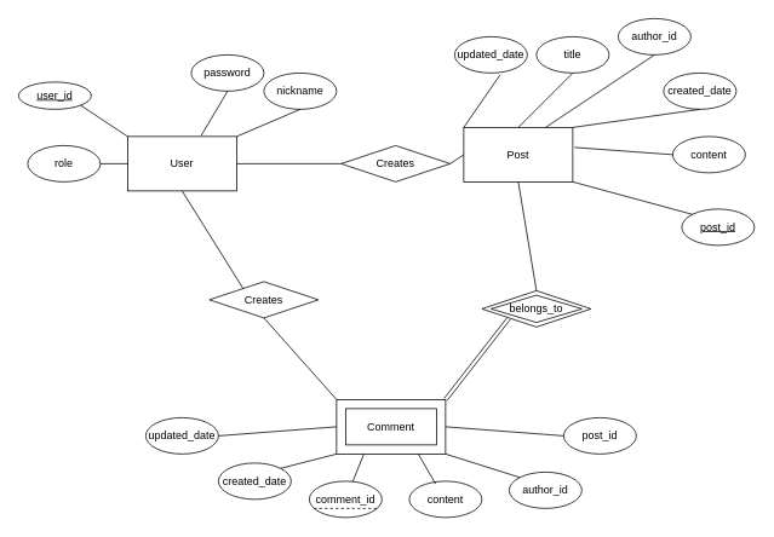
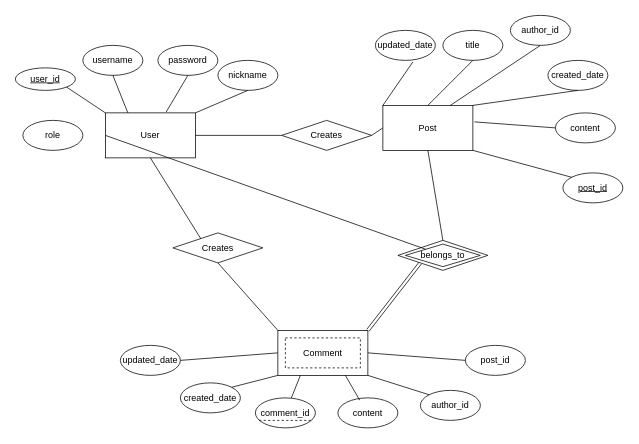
  <mxCell id="0" />
  <mxCell id="1" parent="0" />
  <mxCell id="2" value="User" style="rounded=0;whiteSpace=wrap;html=1;" parent="1" vertex="1"><mxGeometry x="140" y="150" width="120" height="60" as="geometry" /></mxCell>
  <mxCell id="3" value="Post" style="rounded=0;whiteSpace=wrap;html=1;" parent="1" vertex="1"><mxGeometry x="510" y="140" width="120" height="60" as="geometry" /></mxCell>
  <mxCell id="4" value="" style="rounded=0;whiteSpace=wrap;html=1;" parent="1" vertex="1"><mxGeometry x="370" y="440" width="120" height="60" as="geometry" /></mxCell>
  <mxCell id="5" value="Creates" style="rhombus;whiteSpace=wrap;html=1;" parent="1" vertex="1"><mxGeometry x="375" y="160" width="120" height="40" as="geometry" /></mxCell>
  <mxCell id="6" value="" style="endArrow=none;html=1;rounded=0;entryX=0;entryY=0.5;entryDx=0;entryDy=0;exitX=1;exitY=0.5;exitDx=0;exitDy=0;" parent="1" source="2" target="5" edge="1"><mxGeometry width="50" height="50" relative="1" as="geometry"><mxPoint x="290" y="220" as="sourcePoint" /><mxPoint x="330" y="200" as="targetPoint" /></mxGeometry></mxCell>
  <mxCell id="7" value="" style="endArrow=none;html=1;rounded=0;entryX=0;entryY=0.5;entryDx=0;entryDy=0;exitX=1;exitY=0.5;exitDx=0;exitDy=0;" parent="1" source="5" target="3" edge="1"><mxGeometry width="50" height="50" relative="1" as="geometry"><mxPoint x="530" y="230" as="sourcePoint" /><mxPoint x="620" y="179.5" as="targetPoint" /></mxGeometry></mxCell>
  <mxCell id="8" value="" style="endArrow=none;html=1;rounded=0;entryX=0.5;entryY=1;entryDx=0;entryDy=0;exitX=0.5;exitY=0;exitDx=0;exitDy=0;" parent="1" source="30" target="3" edge="1"><mxGeometry width="50" height="50" relative="1" as="geometry"><mxPoint x="594.876" y="324.489" as="sourcePoint" /><mxPoint x="655" y="220" as="targetPoint" /></mxGeometry></mxCell>
  <mxCell id="9" value="" style="shape=link;html=1;rounded=0;exitX=1;exitY=0;exitDx=0;exitDy=0;entryX=0;entryY=1;entryDx=0;entryDy=0;" parent="1" source="4" target="30" edge="1"><mxGeometry width="100" relative="1" as="geometry"><mxPoint x="390" y="310" as="sourcePoint" /><mxPoint x="568" y="362" as="targetPoint" /></mxGeometry></mxCell>
+ <mxCell id="10" value="username" style="ellipse;whiteSpace=wrap;html=1;" parent="1" vertex="1"><mxGeometry x="110" y="60" width="80" height="40" as="geometry" /></mxCell>
  <mxCell id="11" value="password&lt;span style=&quot;color: rgba(0, 0, 0, 0); font-family: monospace; font-size: 0px; text-align: start; text-wrap-mode: nowrap;&quot;&gt;%3CmxGraphModel%3E%3Croot%3E%3CmxCell%20id%3D%220%22%2F%3E%3CmxCell%20id%3D%221%22%20parent%3D%220%22%2F%3E%3CmxCell%20id%3D%222%22%20value%3D%22username%22%20style%3D%22ellipse%3BwhiteSpace%3Dwrap%3Bhtml%3D1%3B%22%20vertex%3D%221%22%20parent%3D%221%22%3E%3CmxGeometry%20x%3D%22370%22%20y%3D%22300%22%20width%3D%2280%22%20height%3D%2240%22%20as%3D%22geometry%22%2F%3E%3C%2FmxCell%3E%3C%2Froot%3E%3C%2FmxGraphModel%3E&lt;/span&gt;" style="ellipse;whiteSpace=wrap;html=1;" parent="1" vertex="1"><mxGeometry x="210" y="60" width="80" height="40" as="geometry" /></mxCell>
  <mxCell id="12" value="&lt;u&gt;user_id&lt;/u&gt;" style="ellipse;whiteSpace=wrap;html=1;" parent="1" vertex="1"><mxGeometry x="20" y="90" width="80" height="30" as="geometry" /></mxCell>
- <mxCell id="13" value="Comment" style="rounded=0;whiteSpace=wrap;html=1;" vertex="1" parent="1"><mxGeometry x="380" y="450" width="100" height="40" as="geometry" /></mxCell>
+ <mxCell id="13" value="Comment" style="rounded=0;whiteSpace=wrap;html=1;dashed=1;" vertex="1" parent="1"><mxGeometry x="380" y="450" width="100" height="40" as="geometry" /></mxCell>
  <mxCell id="14" value="" style="endArrow=none;html=1;rounded=0;entryX=0.5;entryY=1;entryDx=0;entryDy=0;exitX=0.317;exitY=0.225;exitDx=0;exitDy=0;exitPerimeter=0;" edge="1" parent="1" source="33" target="2"><mxGeometry width="50" height="50" relative="1" as="geometry"><mxPoint x="270" y="310" as="sourcePoint" /><mxPoint x="460" y="290" as="targetPoint" /></mxGeometry></mxCell>
  <mxCell id="15" value="" style="endArrow=none;html=1;rounded=0;entryX=0.5;entryY=1;entryDx=0;entryDy=0;exitX=0;exitY=0;exitDx=0;exitDy=0;" edge="1" parent="1" source="4" target="33"><mxGeometry width="50" height="50" relative="1" as="geometry"><mxPoint x="230" y="460" as="sourcePoint" /><mxPoint x="310" y="350" as="targetPoint" /></mxGeometry></mxCell>
  <mxCell id="16" value="created_date" style="ellipse;whiteSpace=wrap;html=1;" vertex="1" parent="1"><mxGeometry x="730" y="80" width="80" height="40" as="geometry" /></mxCell>
  <mxCell id="17" value="title" style="ellipse;whiteSpace=wrap;html=1;" vertex="1" parent="1"><mxGeometry x="590" y="40" width="80" height="40" as="geometry" /></mxCell>
  <mxCell id="18" value="author_id" style="ellipse;whiteSpace=wrap;html=1;" vertex="1" parent="1"><mxGeometry x="680" y="20" width="80" height="40" as="geometry" /></mxCell>
  <mxCell id="19" value="&lt;u&gt;post_id&lt;/u&gt;" style="ellipse;whiteSpace=wrap;html=1;" vertex="1" parent="1"><mxGeometry x="750" y="230" width="80" height="40" as="geometry" /></mxCell>
  <mxCell id="20" value="updated_date" style="ellipse;whiteSpace=wrap;html=1;" vertex="1" parent="1"><mxGeometry x="500" y="40" width="80" height="40" as="geometry" /></mxCell>
  <mxCell id="21" value="comment_id" style="ellipse;whiteSpace=wrap;html=1;" vertex="1" parent="1"><mxGeometry x="340" y="530" width="80" height="40" as="geometry" /></mxCell>
  <mxCell id="22" value="nickname" style="ellipse;whiteSpace=wrap;html=1;" vertex="1" parent="1"><mxGeometry x="290" y="80" width="80" height="40" as="geometry" /></mxCell>
  <mxCell id="23" value="role" style="ellipse;whiteSpace=wrap;html=1;" vertex="1" parent="1"><mxGeometry x="30" y="160" width="80" height="40" as="geometry" /></mxCell>
  <mxCell id="24" value="content" style="ellipse;whiteSpace=wrap;html=1;" vertex="1" parent="1"><mxGeometry x="740" y="150" width="80" height="40" as="geometry" /></mxCell>
  <mxCell id="25" value="content" style="ellipse;whiteSpace=wrap;html=1;" vertex="1" parent="1"><mxGeometry x="450" y="530" width="80" height="40" as="geometry" /></mxCell>
  <mxCell id="26" value="author_id" style="ellipse;whiteSpace=wrap;html=1;" vertex="1" parent="1"><mxGeometry x="560" y="520" width="80" height="40" as="geometry" /></mxCell>
  <mxCell id="27" value="post_id" style="ellipse;whiteSpace=wrap;html=1;" vertex="1" parent="1"><mxGeometry x="620" y="460" width="80" height="40" as="geometry" /></mxCell>
  <mxCell id="28" value="created_date" style="ellipse;whiteSpace=wrap;html=1;" vertex="1" parent="1"><mxGeometry x="240" y="510" width="80" height="40" as="geometry" /></mxCell>
  <mxCell id="29" value="updated_date" style="ellipse;whiteSpace=wrap;html=1;" vertex="1" parent="1"><mxGeometry x="160" y="460" width="80" height="40" as="geometry" /></mxCell>
  <mxCell id="30" value="" style="rhombus;whiteSpace=wrap;html=1;" vertex="1" parent="1"><mxGeometry x="530" y="320" width="120" height="40" as="geometry" /></mxCell>
  <mxCell id="31" value="belongs_to" style="rhombus;whiteSpace=wrap;html=1;" vertex="1" parent="1"><mxGeometry x="540" y="325" width="100" height="30" as="geometry" /></mxCell>
  <mxCell id="32" value="" style="endArrow=none;dashed=1;html=1;rounded=0;" edge="1" parent="1"><mxGeometry width="50" height="50" relative="1" as="geometry"><mxPoint x="345" y="560" as="sourcePoint" /><mxPoint x="415" y="560" as="targetPoint" /></mxGeometry></mxCell>
  <mxCell id="33" value="Creates" style="rhombus;whiteSpace=wrap;html=1;" vertex="1" parent="1"><mxGeometry x="230" y="310" width="120" height="40" as="geometry" /></mxCell>
+ <mxCell id="34" value="" style="endArrow=none;html=1;rounded=0;entryX=0.5;entryY=1;entryDx=0;entryDy=0;exitX=0.25;exitY=0;exitDx=0;exitDy=0;" edge="1" parent="1" source="2" target="10"><mxGeometry width="50" height="50" relative="1" as="geometry"><mxPoint x="110" y="170" as="sourcePoint" /><mxPoint x="160" y="110" as="targetPoint" /></mxGeometry></mxCell>
  <mxCell id="35" value="" style="endArrow=none;html=1;rounded=0;entryX=0.5;entryY=1;entryDx=0;entryDy=0;exitX=0.675;exitY=-0.017;exitDx=0;exitDy=0;exitPerimeter=0;" edge="1" parent="1" source="2" target="11"><mxGeometry width="50" height="50" relative="1" as="geometry"><mxPoint x="250" y="160" as="sourcePoint" /><mxPoint x="230" y="110" as="targetPoint" /></mxGeometry></mxCell>
  <mxCell id="36" value="" style="endArrow=none;html=1;rounded=0;entryX=0.5;entryY=1;entryDx=0;entryDy=0;exitX=1;exitY=0;exitDx=0;exitDy=0;" edge="1" parent="1" source="2" target="22"><mxGeometry width="50" height="50" relative="1" as="geometry"><mxPoint x="320" y="170" as="sourcePoint" /><mxPoint x="300" y="120" as="targetPoint" /></mxGeometry></mxCell>
  <mxCell id="37" value="" style="endArrow=none;html=1;rounded=0;entryX=1;entryY=1;entryDx=0;entryDy=0;exitX=0;exitY=0;exitDx=0;exitDy=0;" edge="1" parent="1" source="2" target="12"><mxGeometry width="50" height="50" relative="1" as="geometry"><mxPoint x="130" y="180" as="sourcePoint" /><mxPoint x="110" y="130" as="targetPoint" /></mxGeometry></mxCell>
- <mxCell id="38" value="" style="endArrow=none;html=1;rounded=0;entryX=1;entryY=0.5;entryDx=0;entryDy=0;exitX=0;exitY=0.5;exitDx=0;exitDy=0;" edge="1" parent="1" source="2" target="23"><mxGeometry width="50" height="50" relative="1" as="geometry"><mxPoint x="150" y="240" as="sourcePoint" /><mxPoint x="130" y="190" as="targetPoint" /></mxGeometry></mxCell>
+ <mxCell id="38" value="" style="endArrow=none;html=1;rounded=0;exitX=0;exitY=0.5;exitDx=0;exitDy=0;" edge="1" parent="1" source="2" target="31"><mxGeometry width="50" height="50" relative="1" as="geometry"><mxPoint x="150" y="240" as="sourcePoint" /><mxPoint x="130" y="190" as="targetPoint" /></mxGeometry></mxCell>
  <mxCell id="39" value="" style="endArrow=none;html=1;rounded=0;entryX=0.625;entryY=1.05;entryDx=0;entryDy=0;exitX=0;exitY=0;exitDx=0;exitDy=0;entryPerimeter=0;" edge="1" parent="1" source="3" target="20"><mxGeometry width="50" height="50" relative="1" as="geometry"><mxPoint x="400" y="290" as="sourcePoint" /><mxPoint x="380" y="240" as="targetPoint" /></mxGeometry></mxCell>
  <mxCell id="40" value="" style="endArrow=none;html=1;rounded=0;exitX=0.5;exitY=0;exitDx=0;exitDy=0;entryX=0.5;entryY=1;entryDx=0;entryDy=0;" edge="1" parent="1" source="3" target="17"><mxGeometry width="50" height="50" relative="1" as="geometry"><mxPoint x="650" y="130" as="sourcePoint" /><mxPoint x="660" y="100" as="targetPoint" /></mxGeometry></mxCell>
  <mxCell id="41" value="" style="endArrow=none;html=1;rounded=0;entryX=0.5;entryY=1;entryDx=0;entryDy=0;exitX=0.75;exitY=0;exitDx=0;exitDy=0;" edge="1" parent="1" source="3" target="18"><mxGeometry width="50" height="50" relative="1" as="geometry"><mxPoint x="760" y="120" as="sourcePoint" /><mxPoint x="740" y="70" as="targetPoint" /></mxGeometry></mxCell>
  <mxCell id="42" value="" style="endArrow=none;html=1;rounded=0;entryX=0.5;entryY=1;entryDx=0;entryDy=0;exitX=1;exitY=0;exitDx=0;exitDy=0;" edge="1" parent="1" source="3" target="16"><mxGeometry width="50" height="50" relative="1" as="geometry"><mxPoint x="780" y="170" as="sourcePoint" /><mxPoint x="760" y="120" as="targetPoint" /></mxGeometry></mxCell>
  <mxCell id="43" value="" style="endArrow=none;html=1;rounded=0;entryX=1.017;entryY=0.367;entryDx=0;entryDy=0;exitX=0;exitY=0.5;exitDx=0;exitDy=0;entryPerimeter=0;" edge="1" parent="1" source="24" target="3"><mxGeometry width="50" height="50" relative="1" as="geometry"><mxPoint x="770" y="220" as="sourcePoint" /><mxPoint x="750" y="170" as="targetPoint" /></mxGeometry></mxCell>
  <mxCell id="44" value="" style="endArrow=none;html=1;rounded=0;exitX=0;exitY=0;exitDx=0;exitDy=0;entryX=1;entryY=1;entryDx=0;entryDy=0;" edge="1" parent="1" source="19" target="3"><mxGeometry width="50" height="50" relative="1" as="geometry"><mxPoint x="780" y="260" as="sourcePoint" /><mxPoint x="760" y="210" as="targetPoint" /></mxGeometry></mxCell>
  <mxCell id="45" value="" style="endArrow=none;html=1;rounded=0;entryX=1;entryY=0.5;entryDx=0;entryDy=0;exitX=0;exitY=0.5;exitDx=0;exitDy=0;" edge="1" parent="1" source="27" target="4"><mxGeometry width="50" height="50" relative="1" as="geometry"><mxPoint x="750" y="440" as="sourcePoint" /><mxPoint x="730" y="390" as="targetPoint" /></mxGeometry></mxCell>
  <mxCell id="46" value="" style="endArrow=none;html=1;rounded=0;entryX=1;entryY=1;entryDx=0;entryDy=0;exitX=0;exitY=0;exitDx=0;exitDy=0;" edge="1" parent="1" source="26" target="4"><mxGeometry width="50" height="50" relative="1" as="geometry"><mxPoint x="580" y="530" as="sourcePoint" /><mxPoint x="650" y="500" as="targetPoint" /></mxGeometry></mxCell>
  <mxCell id="47" value="" style="endArrow=none;html=1;rounded=0;entryX=0.75;entryY=1;entryDx=0;entryDy=0;exitX=0.363;exitY=0.075;exitDx=0;exitDy=0;exitPerimeter=0;" edge="1" parent="1" source="25" target="4"><mxGeometry width="50" height="50" relative="1" as="geometry"><mxPoint x="510" y="580" as="sourcePoint" /><mxPoint x="490" y="530" as="targetPoint" /></mxGeometry></mxCell>
  <mxCell id="48" value="" style="endArrow=none;html=1;rounded=0;entryX=0.25;entryY=1;entryDx=0;entryDy=0;" edge="1" parent="1" source="21" target="4"><mxGeometry width="50" height="50" relative="1" as="geometry"><mxPoint x="480" y="580" as="sourcePoint" /><mxPoint x="460" y="530" as="targetPoint" /></mxGeometry></mxCell>
  <mxCell id="49" value="" style="endArrow=none;html=1;rounded=0;entryX=0;entryY=1;entryDx=0;entryDy=0;exitX=1;exitY=0;exitDx=0;exitDy=0;" edge="1" parent="1" source="28" target="4"><mxGeometry width="50" height="50" relative="1" as="geometry"><mxPoint x="350" y="560" as="sourcePoint" /><mxPoint x="330" y="510" as="targetPoint" /></mxGeometry></mxCell>
  <mxCell id="50" value="" style="endArrow=none;html=1;rounded=0;entryX=1;entryY=0.5;entryDx=0;entryDy=0;exitX=0;exitY=0.5;exitDx=0;exitDy=0;" edge="1" parent="1" source="4" target="29"><mxGeometry width="50" height="50" relative="1" as="geometry"><mxPoint x="290" y="520" as="sourcePoint" /><mxPoint x="270" y="470" as="targetPoint" /></mxGeometry></mxCell>
